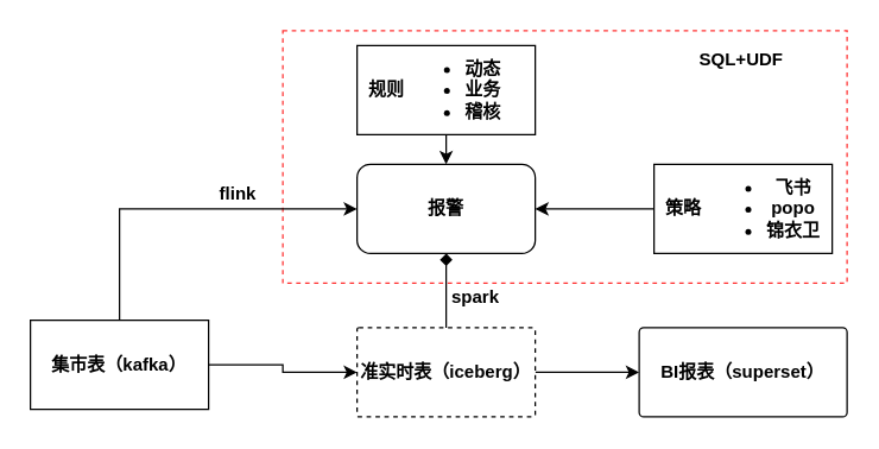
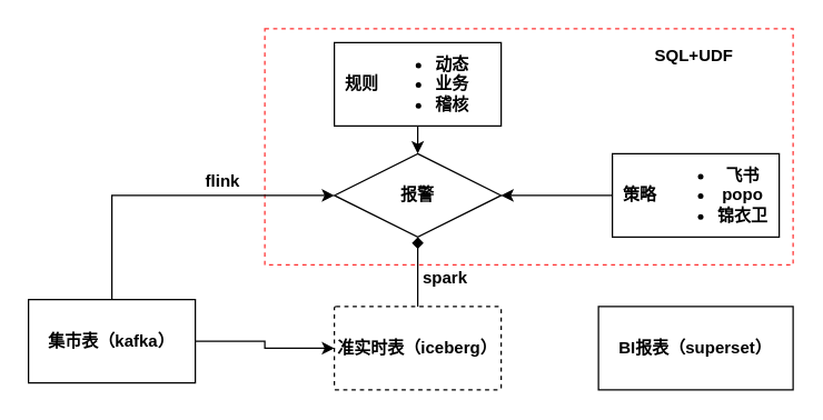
  <mxCell id="0" />
  <mxCell id="1" parent="0" />
  <mxCell id="2" value="" style="rounded=0;whiteSpace=wrap;html=1;dashed=1;fontStyle=1;strokeColor=#FF3333;" diagramCategory="general" diagramName="Rectangle" vertex="1" parent="1"><mxGeometry x="190" y="20" width="380" height="170" as="geometry" /></mxCell>
  <mxCell id="3" style="edgeStyle=orthogonalEdgeStyle;rounded=0;orthogonalLoop=1;jettySize=auto;html=1;exitX=0;exitY=0.5;exitDx=0;exitDy=0;entryX=1;entryY=0.5;entryDx=0;entryDy=0;fontStyle=1" edge="1" parent="1" source="4" target="12"><mxGeometry relative="1" as="geometry" /></mxCell>
  <mxCell id="4" value="" style="rounded=0;whiteSpace=wrap;html=1;fontStyle=1" diagramCategory="general" diagramName="Rectangle" vertex="1" parent="1"><mxGeometry x="440" y="110" width="120" height="60" as="geometry" /></mxCell>
  <mxCell id="5" style="edgeStyle=orthogonalEdgeStyle;rounded=0;orthogonalLoop=1;jettySize=auto;html=1;exitX=1;exitY=0.5;exitDx=0;exitDy=0;entryX=0;entryY=0.5;entryDx=0;entryDy=0;fontStyle=1" edge="1" parent="1" source="7" target="10"><mxGeometry relative="1" as="geometry" /></mxCell>
  <mxCell id="6" style="edgeStyle=orthogonalEdgeStyle;rounded=0;orthogonalLoop=1;jettySize=auto;html=1;exitX=0.5;exitY=0;exitDx=0;exitDy=0;entryX=0;entryY=0.5;entryDx=0;entryDy=0;fontStyle=1" edge="1" parent="1" source="7" target="12"><mxGeometry relative="1" as="geometry" /></mxCell>
  <mxCell id="7" value="集市表（kafka）" style="rounded=0;whiteSpace=wrap;html=1;fontStyle=1" vertex="1" parent="1"><mxGeometry x="20" y="215" width="120" height="60" as="geometry" /></mxCell>
- <mxCell id="8" style="edgeStyle=orthogonalEdgeStyle;rounded=0;orthogonalLoop=1;jettySize=auto;html=1;exitX=1;exitY=0.5;exitDx=0;exitDy=0;entryX=0;entryY=0.5;entryDx=0;entryDy=0;fontStyle=1" edge="1" parent="1" source="10" target="11"><mxGeometry relative="1" as="geometry" /></mxCell>
  <mxCell id="9" style="edgeStyle=orthogonalEdgeStyle;rounded=0;orthogonalLoop=1;jettySize=auto;html=1;exitX=0.5;exitY=0;exitDx=0;exitDy=0;entryX=0.5;entryY=1;entryDx=0;entryDy=0;fontStyle=1;endArrow=diamond;" edge="1" parent="1" source="10" target="12"><mxGeometry relative="1" as="geometry" /></mxCell>
  <mxCell id="10" value="准实时表（iceberg）" style="rounded=1;whiteSpace=wrap;html=1;fontStyle=1;arcSize=2;dashed=1;" vertex="1" parent="1"><mxGeometry x="240" y="220" width="120" height="60" as="geometry" /></mxCell>
- <mxCell id="11" value="BI报表（superset）" style="rounded=1;whiteSpace=wrap;html=1;fontStyle=1;arcSize=5;" vertex="1" parent="1"><mxGeometry x="430" y="220" width="140" height="60" as="geometry" /></mxCell>
- <mxCell id="12" value="报警" style="rounded=1;whiteSpace=wrap;html=1;fontStyle=1" vertex="1" parent="1"><mxGeometry x="240" y="110" width="120" height="60" as="geometry" /></mxCell>
+ <mxCell id="11" value="BI报表（superset）" style="whiteSpace=wrap;html=1;fontStyle=1;arcSize=5;rounded=0;" vertex="1" parent="1"><mxGeometry x="430" y="220" width="140" height="60" as="geometry" /></mxCell>
+ <mxCell id="12" value="报警" style="rhombus;whiteSpace=wrap;html=1;fontStyle=1;" vertex="1" parent="1"><mxGeometry x="240" y="110" width="120" height="60" as="geometry" /></mxCell>
  <mxCell id="13" value="spark" style="text;html=1;strokeColor=none;fillColor=none;align=center;verticalAlign=middle;whiteSpace=wrap;rounded=0;fontStyle=1" vertex="1" parent="1"><mxGeometry x="270" y="190" width="100" height="20" as="geometry" /></mxCell>
  <mxCell id="14" value="&lt;ul&gt;&lt;li&gt;飞书&lt;/li&gt;&lt;li&gt;popo&lt;/li&gt;&lt;li&gt;锦衣卫&lt;/li&gt;&lt;/ul&gt;" style="text;html=1;strokeColor=none;fillColor=none;align=center;verticalAlign=middle;whiteSpace=wrap;rounded=0;fontStyle=1" diagramCategory="general" diagramName="text" vertex="1" parent="1"><mxGeometry x="469" y="120" width="90" height="40" as="geometry" /></mxCell>
  <mxCell id="15" value="flink" style="text;html=1;strokeColor=none;fillColor=none;align=center;verticalAlign=middle;whiteSpace=wrap;rounded=0;fontStyle=1" vertex="1" parent="1"><mxGeometry x="110" y="120" width="100" height="20" as="geometry" /></mxCell>
  <mxCell id="16" style="edgeStyle=orthogonalEdgeStyle;rounded=0;orthogonalLoop=1;jettySize=auto;html=1;exitX=0.5;exitY=1;exitDx=0;exitDy=0;entryX=0.5;entryY=0;entryDx=0;entryDy=0;fontStyle=1" edge="1" parent="1" source="17" target="12"><mxGeometry relative="1" as="geometry" /></mxCell>
  <mxCell id="17" value="" style="rounded=0;whiteSpace=wrap;html=1;fontStyle=1" diagramCategory="general" diagramName="Rectangle" vertex="1" parent="1"><mxGeometry x="240" y="30" width="120" height="60" as="geometry" /></mxCell>
  <mxCell id="18" value="SQL+UDF" style="text;html=1;strokeColor=none;fillColor=none;align=center;verticalAlign=middle;whiteSpace=wrap;rounded=0;fontStyle=1" vertex="1" parent="1"><mxGeometry x="449" y="30" width="100" height="20" as="geometry" /></mxCell>
  <mxCell id="19" value="规则" style="text;html=1;strokeColor=none;fillColor=none;align=center;verticalAlign=middle;whiteSpace=wrap;rounded=0;fontStyle=1" vertex="1" parent="1"><mxGeometry x="210" y="50" width="100" height="20" as="geometry" /></mxCell>
  <mxCell id="20" style="edgeStyle=orthogonalEdgeStyle;rounded=0;orthogonalLoop=1;jettySize=auto;html=1;exitX=0.5;exitY=1;exitDx=0;exitDy=0;" edge="1" parent="1" source="19" target="19"><mxGeometry relative="1" as="geometry" /></mxCell>
  <mxCell id="21" value="策略" style="text;html=1;strokeColor=none;fillColor=none;align=center;verticalAlign=middle;whiteSpace=wrap;rounded=0;fontStyle=1" vertex="1" parent="1"><mxGeometry x="410" y="130" width="100" height="20" as="geometry" /></mxCell>
  <mxCell id="22" value="&lt;ul&gt;&lt;li&gt;动态&lt;/li&gt;&lt;li&gt;业务&lt;/li&gt;&lt;li&gt;稽核&lt;/li&gt;&lt;/ul&gt;" style="text;html=1;strokeColor=none;fillColor=none;align=center;verticalAlign=middle;whiteSpace=wrap;rounded=0;fontStyle=1" diagramCategory="general" diagramName="text" vertex="1" parent="1"><mxGeometry x="260" y="40" width="90" height="40" as="geometry" /></mxCell>
